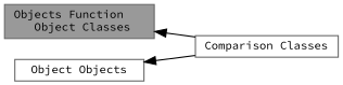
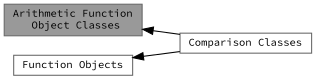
  digraph {
    fontname="Source Code Pro"
    rankdir=LR
    node [color=grey40 fillcolor=white fontname="Source Code Pro" fontsize=10 shape=box style=filled]
    edge [dir=back fontname="Source Code Pro" fontsize=10 labelfontname=Helvetica labelfontsize=10 shape=plaintext style=solid]
-   n1 [color=gray40 fillcolor=grey60 fontcolor=black height=0.2 label="Objects Function\l Object Classes" width=0.4]
+   n1 [color=gray40 fillcolor=grey60 fontcolor=black height=0.2 label="Arithmetic Function\l Object Classes" width=0.4]
    n2 [height=0.2 label="Comparison Classes" width=0.4]
-   n3 [height=0.2 label="Object Objects" width=0.4]
+   n3 [height=0.2 label="Function Objects" width=0.4]
    n1 -> n2
    n3 -> n2
  }
